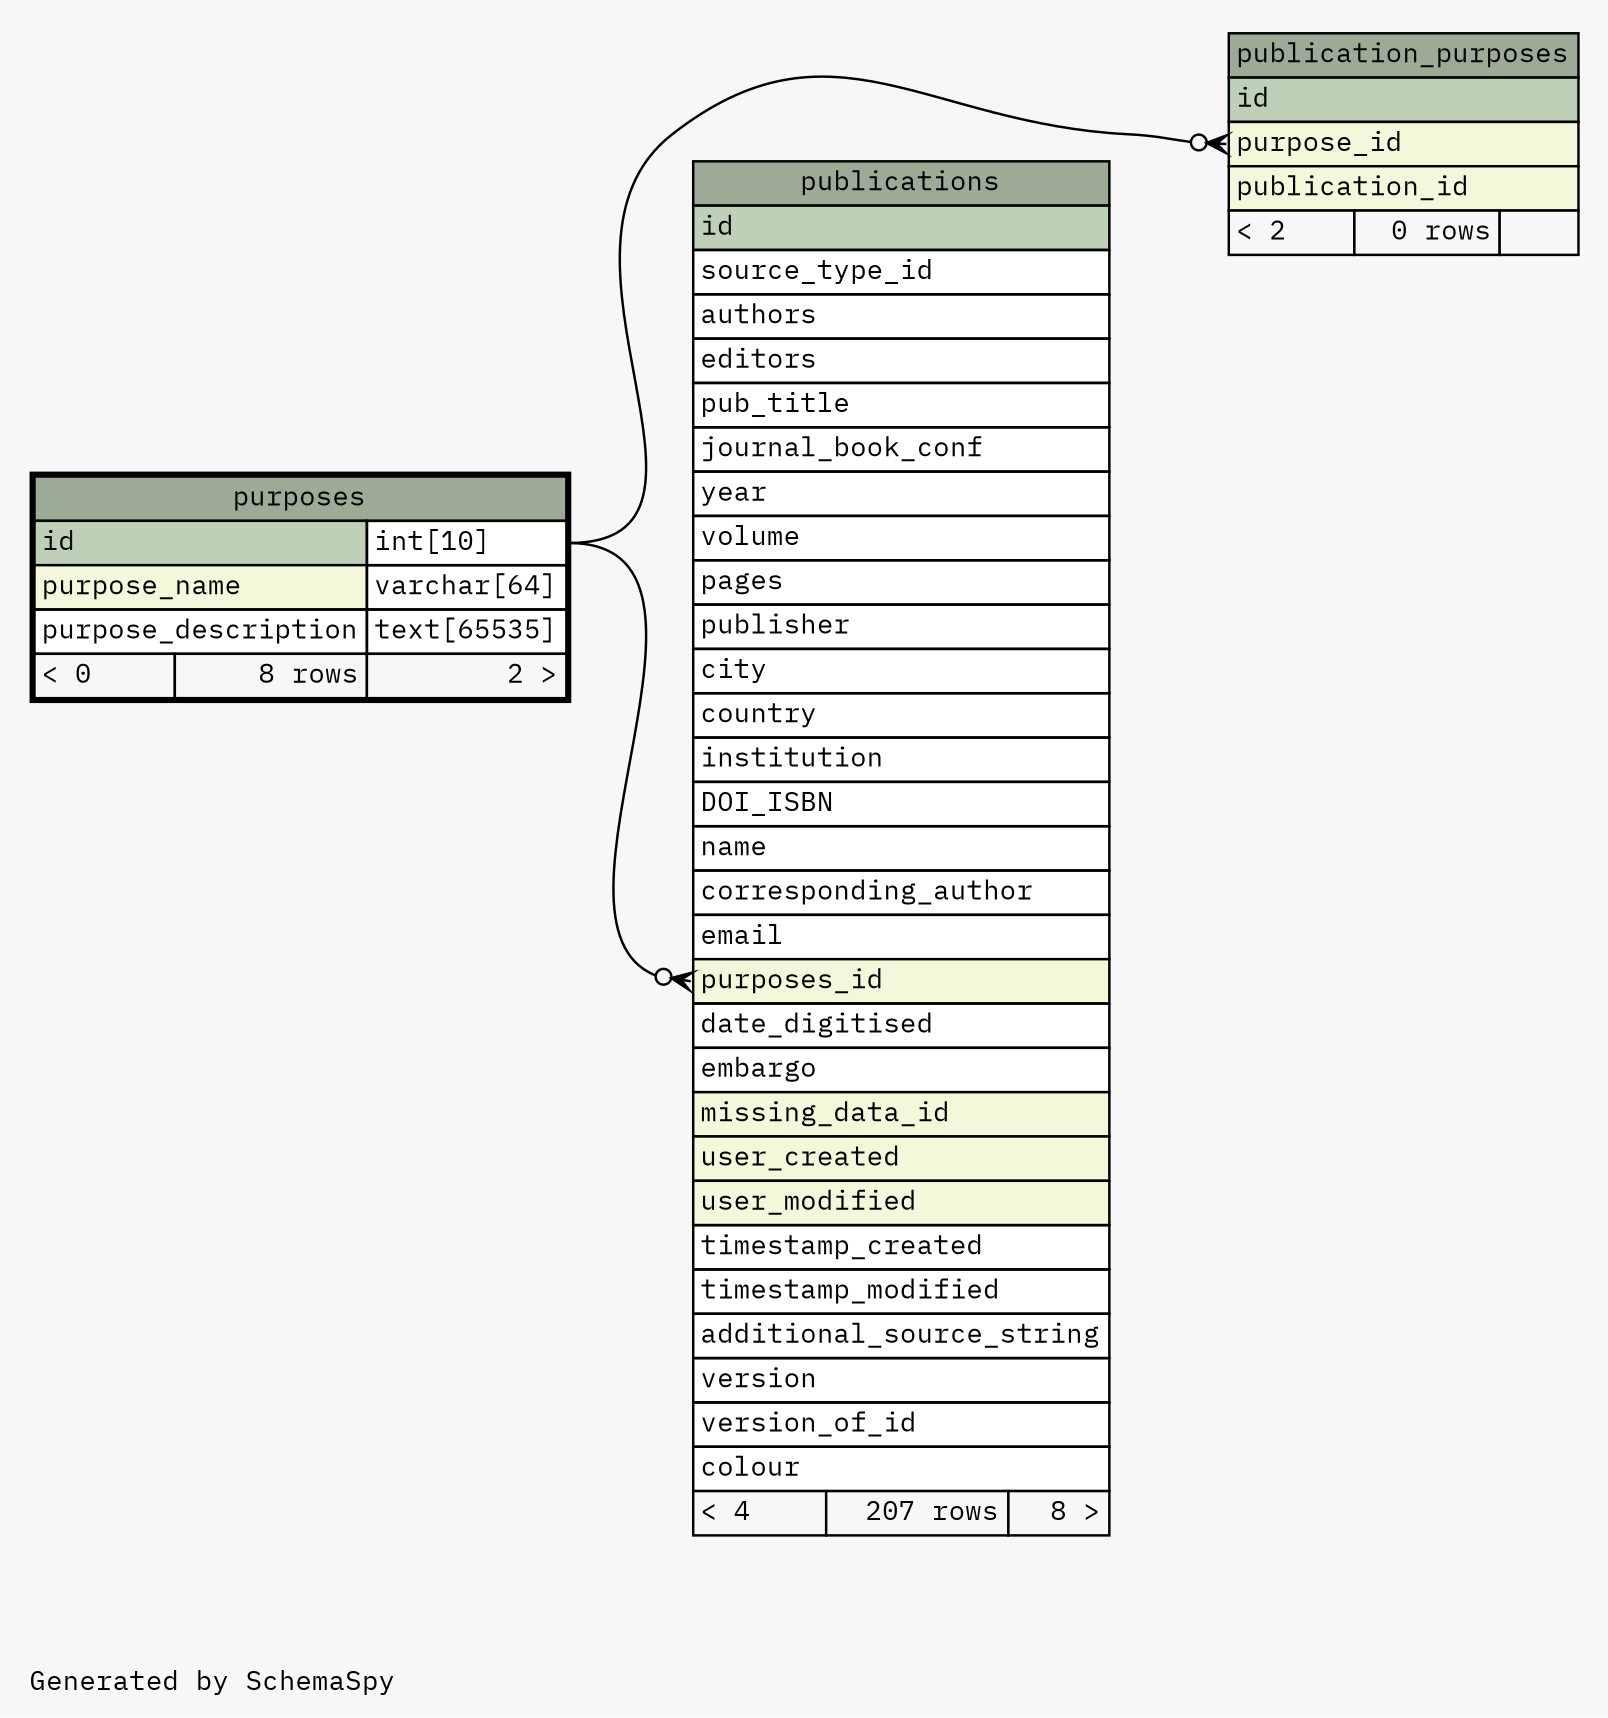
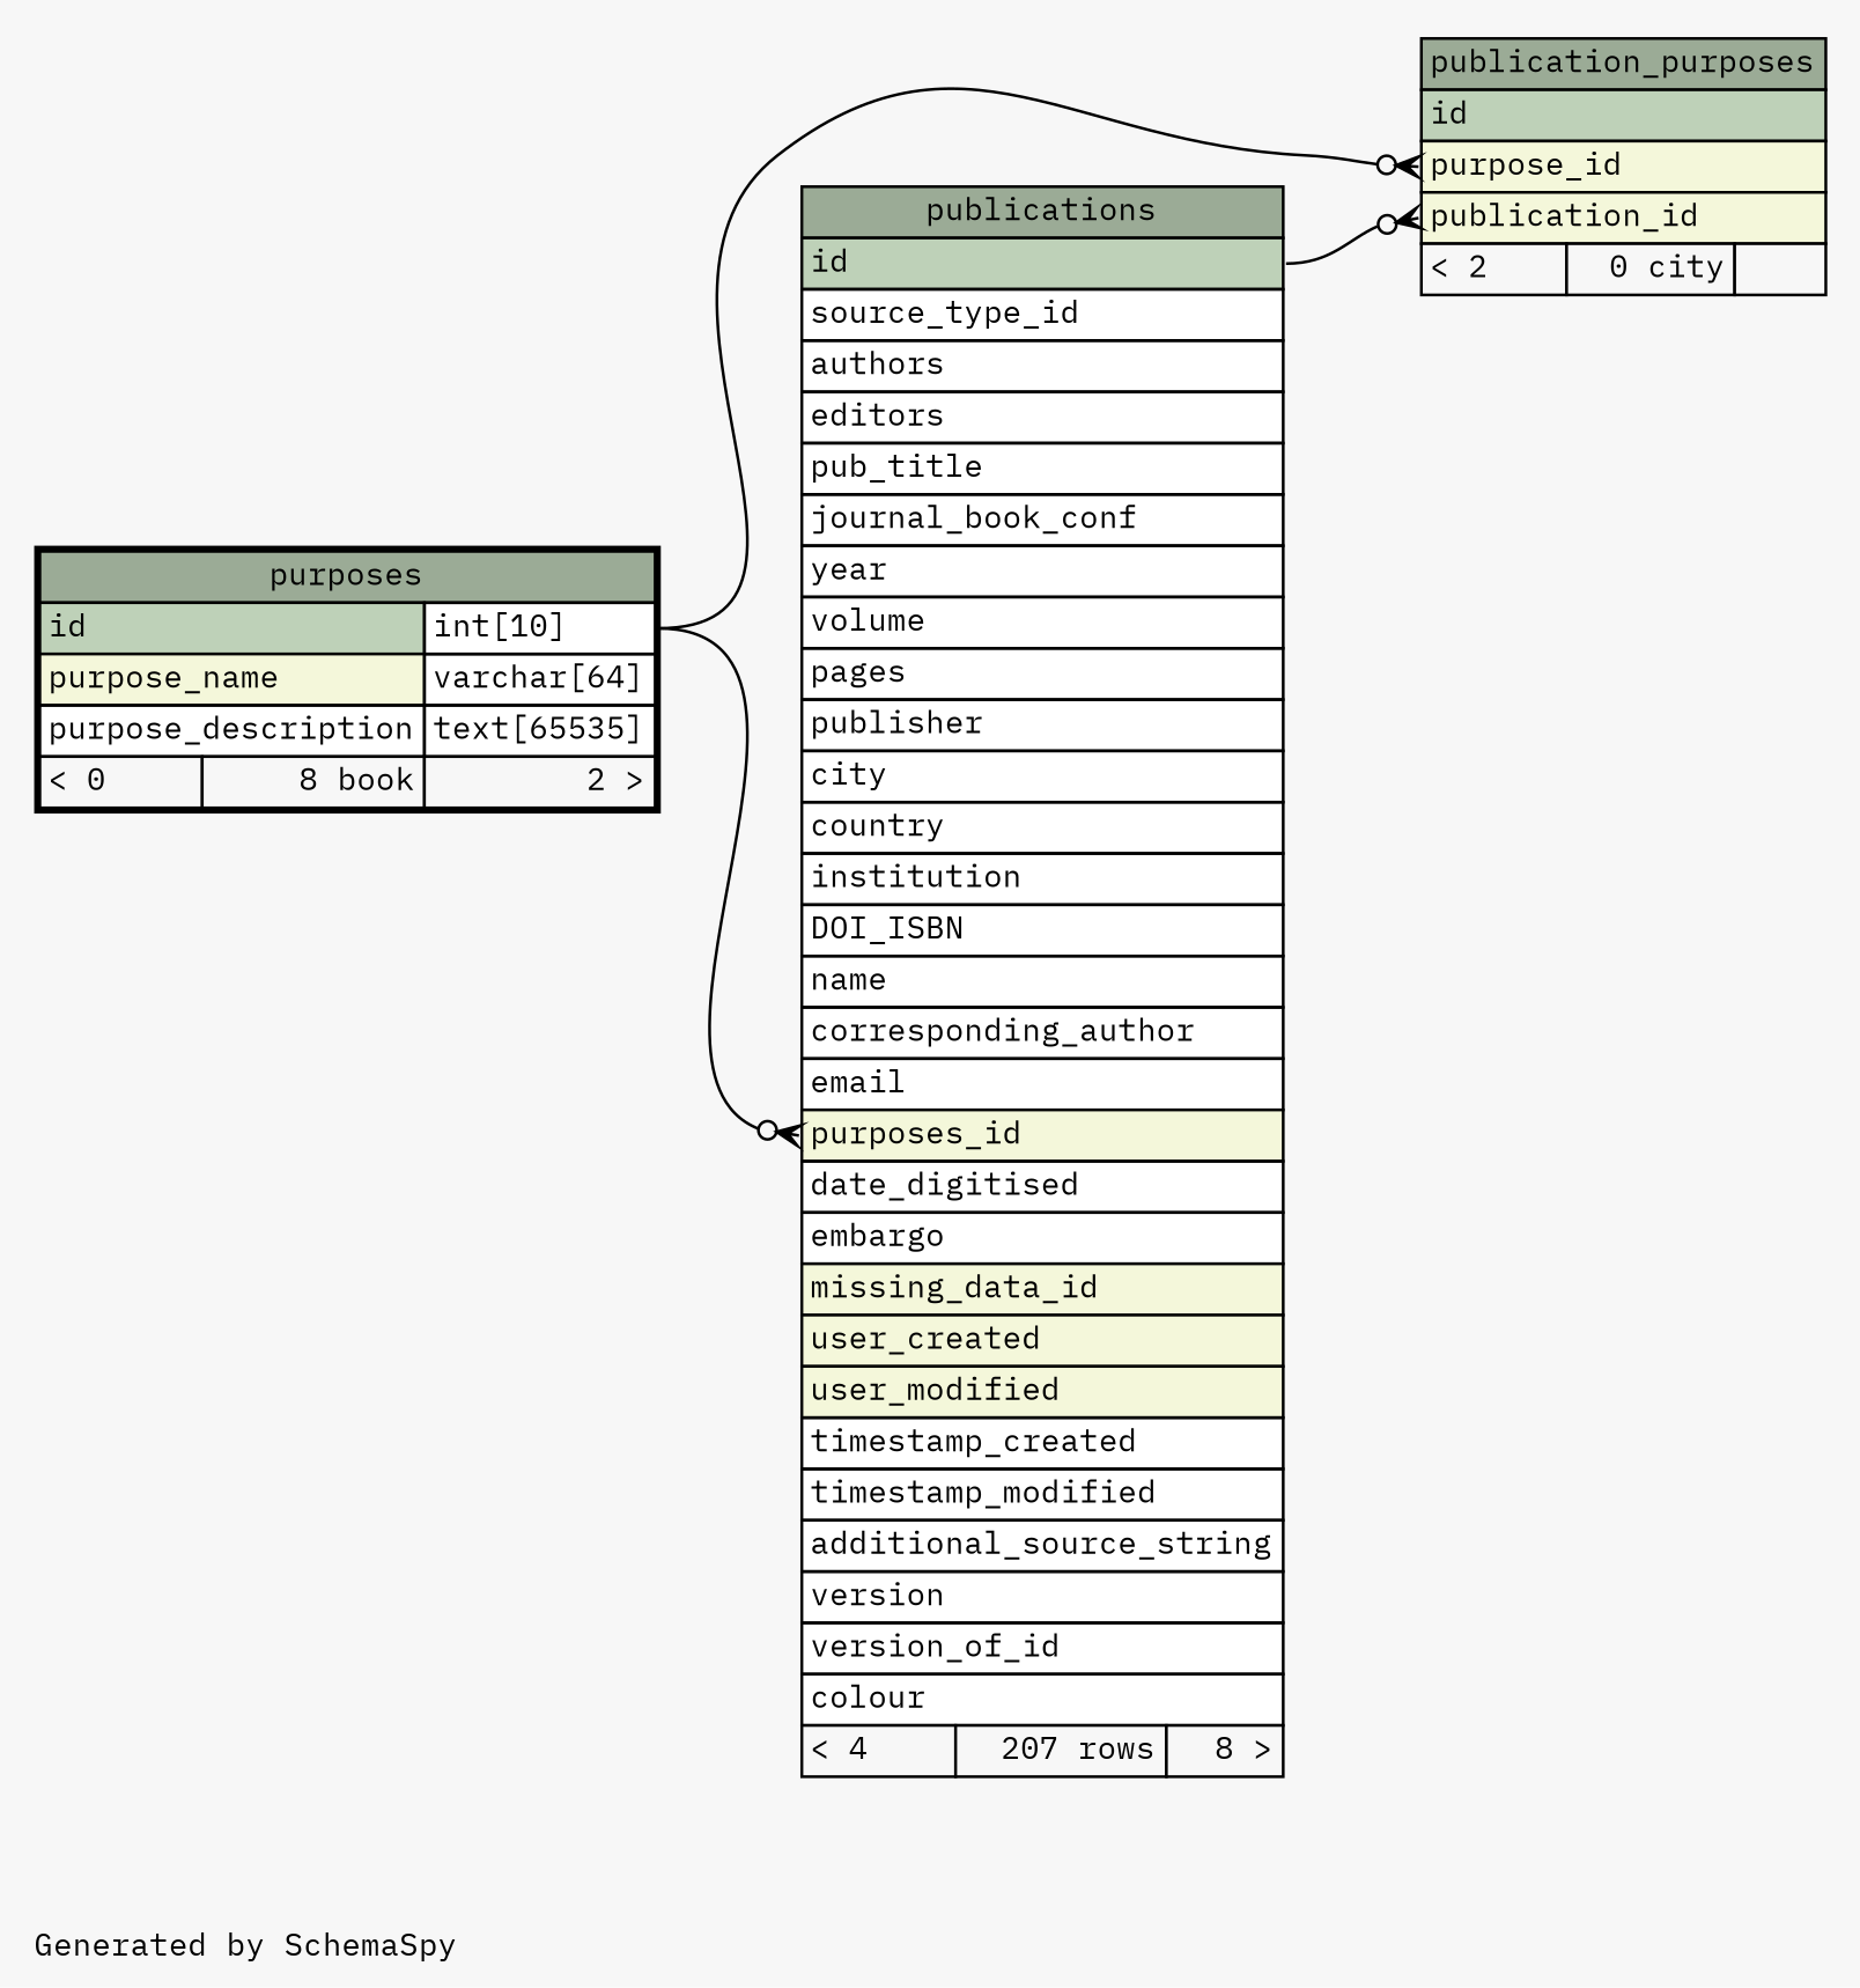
  digraph {
    bgcolor="#f7f7f7"
    fontname="IBM Plex Mono"
    fontsize=11
    label="\nGenerated by SchemaSpy"
    labeljust=l
    nodesep=0.18
    rankdir=RL
    ranksep=0.46
    node [fontname="IBM Plex Mono" fontsize=11 shape=plaintext]
    edge [arrowhead=none arrowsize=0.8 arrowtail=crowodot dir=back fontname="IBM Plex Mono" headport="id.type:e"]
-   n1 [label=<     <TABLE BORDER="0" CELLBORDER="1" CELLSPACING="0" BGCOLOR="#ffffff">       <TR><TD COLSPAN="3" BGCOLOR="#9bab96" ALIGN="CENTER">publication_purposes</TD></TR>       <TR><TD PORT="id" COLSPAN="3" BGCOLOR="#bed1b8" ALIGN="LEFT">id</TD></TR>       <TR><TD PORT="purpose_id" COLSPAN="3" BGCOLOR="#f4f7da" ALIGN="LEFT">purpose_id</TD></TR>       <TR><TD PORT="publication_id" COLSPAN="3" BGCOLOR="#f4f7da" ALIGN="LEFT">publication_id</TD></TR>       <TR><TD ALIGN="LEFT" BGCOLOR="#f7f7f7">&lt; 2</TD><TD ALIGN="RIGHT" BGCOLOR="#f7f7f7">0 rows</TD><TD ALIGN="RIGHT" BGCOLOR="#f7f7f7">  </TD></TR>     </TABLE>>]
+   n1 [label=<     <TABLE BORDER="0" CELLBORDER="1" CELLSPACING="0" BGCOLOR="#ffffff">       <TR><TD COLSPAN="3" BGCOLOR="#9bab96" ALIGN="CENTER">publication_purposes</TD></TR>       <TR><TD PORT="id" COLSPAN="3" BGCOLOR="#bed1b8" ALIGN="LEFT">id</TD></TR>       <TR><TD PORT="purpose_id" COLSPAN="3" BGCOLOR="#f4f7da" ALIGN="LEFT">purpose_id</TD></TR>       <TR><TD PORT="publication_id" COLSPAN="3" BGCOLOR="#f4f7da" ALIGN="LEFT">publication_id</TD></TR>       <TR><TD ALIGN="LEFT" BGCOLOR="#f7f7f7">&lt; 2</TD><TD ALIGN="RIGHT" BGCOLOR="#f7f7f7">0 city</TD><TD ALIGN="RIGHT" BGCOLOR="#f7f7f7">  </TD></TR>     </TABLE>>]
    n2 [label=<     <TABLE BORDER="0" CELLBORDER="1" CELLSPACING="0" BGCOLOR="#ffffff">       <TR><TD COLSPAN="3" BGCOLOR="#9bab96" ALIGN="CENTER">publications</TD></TR>       <TR><TD PORT="id" COLSPAN="3" BGCOLOR="#bed1b8" ALIGN="LEFT">id</TD></TR>       <TR><TD PORT="source_type_id" COLSPAN="3" ALIGN="LEFT">source_type_id</TD></TR>       <TR><TD PORT="authors" COLSPAN="3" ALIGN="LEFT">authors</TD></TR>       <TR><TD PORT="editors" COLSPAN="3" ALIGN="LEFT">editors</TD></TR>       <TR><TD PORT="pub_title" COLSPAN="3" ALIGN="LEFT">pub_title</TD></TR>       <TR><TD PORT="journal_book_conf" COLSPAN="3" ALIGN="LEFT">journal_book_conf</TD></TR>       <TR><TD PORT="year" COLSPAN="3" ALIGN="LEFT">year</TD></TR>       <TR><TD PORT="volume" COLSPAN="3" ALIGN="LEFT">volume</TD></TR>       <TR><TD PORT="pages" COLSPAN="3" ALIGN="LEFT">pages</TD></TR>       <TR><TD PORT="publisher" COLSPAN="3" ALIGN="LEFT">publisher</TD></TR>       <TR><TD PORT="city" COLSPAN="3" ALIGN="LEFT">city</TD></TR>       <TR><TD PORT="country" COLSPAN="3" ALIGN="LEFT">country</TD></TR>       <TR><TD PORT="institution" COLSPAN="3" ALIGN="LEFT">institution</TD></TR>       <TR><TD PORT="DOI_ISBN" COLSPAN="3" ALIGN="LEFT">DOI_ISBN</TD></TR>       <TR><TD PORT="name" COLSPAN="3" ALIGN="LEFT">name</TD></TR>       <TR><TD PORT="corresponding_author" COLSPAN="3" ALIGN="LEFT">corresponding_author</TD></TR>       <TR><TD PORT="email" COLSPAN="3" ALIGN="LEFT">email</TD></TR>       <TR><TD PORT="purposes_id" COLSPAN="3" BGCOLOR="#f4f7da" ALIGN="LEFT">purposes_id</TD></TR>       <TR><TD PORT="date_digitised" COLSPAN="3" ALIGN="LEFT">date_digitised</TD></TR>       <TR><TD PORT="embargo" COLSPAN="3" ALIGN="LEFT">embargo</TD></TR>       <TR><TD PORT="missing_data_id" COLSPAN="3" BGCOLOR="#f4f7da" ALIGN="LEFT">missing_data_id</TD></TR>       <TR><TD PORT="user_created" COLSPAN="3" BGCOLOR="#f4f7da" ALIGN="LEFT">user_created</TD></TR>       <TR><TD PORT="user_modified" COLSPAN="3" BGCOLOR="#f4f7da" ALIGN="LEFT">user_modified</TD></TR>       <TR><TD PORT="timestamp_created" COLSPAN="3" ALIGN="LEFT">timestamp_created</TD></TR>       <TR><TD PORT="timestamp_modified" COLSPAN="3" ALIGN="LEFT">timestamp_modified</TD></TR>       <TR><TD PORT="additional_source_string" COLSPAN="3" ALIGN="LEFT">additional_source_string</TD></TR>       <TR><TD PORT="version" COLSPAN="3" ALIGN="LEFT">version</TD></TR>       <TR><TD PORT="version_of_id" COLSPAN="3" ALIGN="LEFT">version_of_id</TD></TR>       <TR><TD PORT="colour" COLSPAN="3" ALIGN="LEFT">colour</TD></TR>       <TR><TD ALIGN="LEFT" BGCOLOR="#f7f7f7">&lt; 4</TD><TD ALIGN="RIGHT" BGCOLOR="#f7f7f7">207 rows</TD><TD ALIGN="RIGHT" BGCOLOR="#f7f7f7">8 &gt;</TD></TR>     </TABLE>>]
-   n3 [label=<     <TABLE BORDER="2" CELLBORDER="1" CELLSPACING="0" BGCOLOR="#ffffff">       <TR><TD COLSPAN="3" BGCOLOR="#9bab96" ALIGN="CENTER">purposes</TD></TR>       <TR><TD PORT="id" COLSPAN="2" BGCOLOR="#bed1b8" ALIGN="LEFT">id</TD><TD PORT="id.type" ALIGN="LEFT">int[10]</TD></TR>       <TR><TD PORT="purpose_name" COLSPAN="2" BGCOLOR="#f4f7da" ALIGN="LEFT">purpose_name</TD><TD PORT="purpose_name.type" ALIGN="LEFT">varchar[64]</TD></TR>       <TR><TD PORT="purpose_description" COLSPAN="2" ALIGN="LEFT">purpose_description</TD><TD PORT="purpose_description.type" ALIGN="LEFT">text[65535]</TD></TR>       <TR><TD ALIGN="LEFT" BGCOLOR="#f7f7f7">&lt; 0</TD><TD ALIGN="RIGHT" BGCOLOR="#f7f7f7">8 rows</TD><TD ALIGN="RIGHT" BGCOLOR="#f7f7f7">2 &gt;</TD></TR>     </TABLE>>]
+   n3 [label=<     <TABLE BORDER="2" CELLBORDER="1" CELLSPACING="0" BGCOLOR="#ffffff">       <TR><TD COLSPAN="3" BGCOLOR="#9bab96" ALIGN="CENTER">purposes</TD></TR>       <TR><TD PORT="id" COLSPAN="2" BGCOLOR="#bed1b8" ALIGN="LEFT">id</TD><TD PORT="id.type" ALIGN="LEFT">int[10]</TD></TR>       <TR><TD PORT="purpose_name" COLSPAN="2" BGCOLOR="#f4f7da" ALIGN="LEFT">purpose_name</TD><TD PORT="purpose_name.type" ALIGN="LEFT">varchar[64]</TD></TR>       <TR><TD PORT="purpose_description" COLSPAN="2" ALIGN="LEFT">purpose_description</TD><TD PORT="purpose_description.type" ALIGN="LEFT">text[65535]</TD></TR>       <TR><TD ALIGN="LEFT" BGCOLOR="#f7f7f7">&lt; 0</TD><TD ALIGN="RIGHT" BGCOLOR="#f7f7f7">8 book</TD><TD ALIGN="RIGHT" BGCOLOR="#f7f7f7">2 &gt;</TD></TR>     </TABLE>>]
+   n1 -> n2 [headport="id:e" tailport="publication_id:w"]
    n1 -> n3 [tailport="purpose_id:w"]
    n2 -> n3 [tailport="purposes_id:w"]
  }
